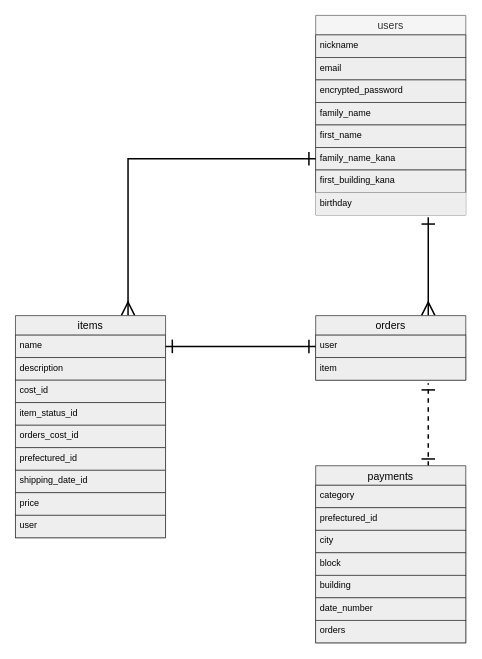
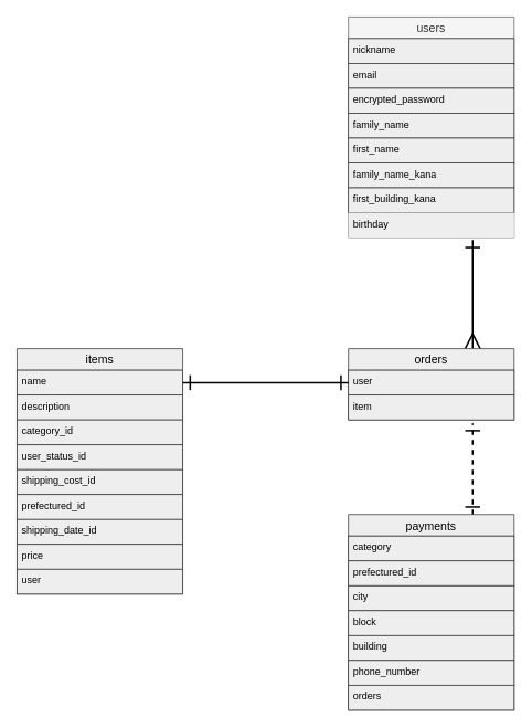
  <mxCell id="0" />
  <mxCell id="1" parent="0" />
  <mxCell id="2" value="users" style="swimlane;fontStyle=0;childLayout=stackLayout;horizontal=1;startSize=26;horizontalStack=0;resizeParent=1;resizeParentMax=0;resizeLast=0;collapsible=1;marginBottom=0;align=center;fontSize=14;fillColor=#f5f5f5;fontColor=#333333;strokeColor=#666666;rounded=0;swimlaneLine=1;swimlaneFillColor=default;gradientColor=none;" parent="1" vertex="1"><mxGeometry x="420" y="20" width="200" height="266" as="geometry" /></mxCell>
  <mxCell id="3" value="nickname" style="text;strokeColor=#36393d;fillColor=#eeeeee;spacingLeft=4;spacingRight=4;overflow=hidden;rotatable=0;points=[[0,0.5],[1,0.5]];portConstraint=eastwest;fontSize=12;fontColor=#000000;" parent="2" vertex="1"><mxGeometry y="26" width="200" height="30" as="geometry" /></mxCell>
  <mxCell id="4" value="email" style="text;strokeColor=#36393d;fillColor=#eeeeee;spacingLeft=4;spacingRight=4;overflow=hidden;rotatable=0;points=[[0,0.5],[1,0.5]];portConstraint=eastwest;fontSize=12;fontColor=#000000;" parent="2" vertex="1"><mxGeometry y="56" width="200" height="30" as="geometry" /></mxCell>
  <mxCell id="5" value="encrypted_password" style="text;strokeColor=#36393d;fillColor=#eeeeee;spacingLeft=4;spacingRight=4;overflow=hidden;rotatable=0;points=[[0,0.5],[1,0.5]];portConstraint=eastwest;fontSize=12;fontColor=#000000;" parent="2" vertex="1"><mxGeometry y="86" width="200" height="30" as="geometry" /></mxCell>
  <mxCell id="6" value="family_name" style="text;strokeColor=#36393d;fillColor=#eeeeee;spacingLeft=4;spacingRight=4;overflow=hidden;rotatable=0;points=[[0,0.5],[1,0.5]];portConstraint=eastwest;fontSize=12;fontColor=#000000;" vertex="1" parent="2"><mxGeometry y="116" width="200" height="30" as="geometry" /></mxCell>
  <mxCell id="7" value="first_name" style="text;strokeColor=#36393d;fillColor=#eeeeee;spacingLeft=4;spacingRight=4;overflow=hidden;rotatable=0;points=[[0,0.5],[1,0.5]];portConstraint=eastwest;fontSize=12;fontColor=#000000;" vertex="1" parent="2"><mxGeometry y="146" width="200" height="30" as="geometry" /></mxCell>
  <mxCell id="8" value="family_name_kana" style="text;strokeColor=#36393d;fillColor=#eeeeee;spacingLeft=4;spacingRight=4;overflow=hidden;rotatable=0;points=[[0,0.5],[1,0.5]];portConstraint=eastwest;fontSize=12;fontColor=#000000;" vertex="1" parent="2"><mxGeometry y="176" width="200" height="30" as="geometry" /></mxCell>
  <mxCell id="9" value="first_building_kana" style="text;strokeColor=#36393d;fillColor=#eeeeee;spacingLeft=4;spacingRight=4;overflow=hidden;rotatable=0;points=[[0,0.5],[1,0.5]];portConstraint=eastwest;fontSize=12;fontColor=#000000;" vertex="1" parent="2"><mxGeometry y="206" width="200" height="30" as="geometry" /></mxCell>
  <mxCell id="10" value="birthday" style="text;strokeColor=none;fillColor=#eeeeee;spacingLeft=4;spacingRight=4;overflow=hidden;rotatable=0;points=[[0,0.5],[1,0.5]];portConstraint=eastwest;fontSize=12;fontColor=#000000;" vertex="1" parent="2"><mxGeometry y="236" width="200" height="30" as="geometry" /></mxCell>
  <mxCell id="11" style="edgeStyle=none;html=1;exitX=0.75;exitY=0;exitDx=0;exitDy=0;entryX=0.75;entryY=1.1;entryDx=0;entryDy=0;entryPerimeter=0;endArrow=ERone;endFill=0;startArrow=ERmany;startFill=0;strokeWidth=2;jumpSize=6;endSize=15;startSize=15;fontColor=#000000;labelBorderColor=default;strokeColor=#000000;" edge="1" parent="1" source="12" target="10"><mxGeometry relative="1" as="geometry" /></mxCell>
  <mxCell id="12" value="orders" style="swimlane;fontStyle=0;childLayout=stackLayout;horizontal=1;startSize=26;horizontalStack=0;resizeParent=1;resizeParentMax=0;resizeLast=0;collapsible=1;marginBottom=0;align=center;fontSize=14;fillColor=#eeeeee;strokeColor=#36393d;fontColor=#000000;" vertex="1" parent="1"><mxGeometry x="420" y="420" width="200" height="86" as="geometry" /></mxCell>
  <mxCell id="13" value="user" style="text;strokeColor=#36393d;fillColor=#eeeeee;spacingLeft=4;spacingRight=4;overflow=hidden;rotatable=0;points=[[0,0.5],[1,0.5]];portConstraint=eastwest;fontSize=12;fontColor=#000000;" vertex="1" parent="12"><mxGeometry y="26" width="200" height="30" as="geometry" /></mxCell>
  <mxCell id="14" value="item" style="text;strokeColor=#36393d;fillColor=#eeeeee;spacingLeft=4;spacingRight=4;overflow=hidden;rotatable=0;points=[[0,0.5],[1,0.5]];portConstraint=eastwest;fontSize=12;fontColor=#000000;" vertex="1" parent="12"><mxGeometry y="56" width="200" height="30" as="geometry" /></mxCell>
  <mxCell id="15" style="edgeStyle=none;jumpSize=6;html=1;exitX=0.75;exitY=0;exitDx=0;exitDy=0;entryX=0.75;entryY=1.133;entryDx=0;entryDy=0;entryPerimeter=0;strokeWidth=2;startArrow=ERone;startFill=0;endArrow=ERone;endFill=0;startSize=15;endSize=15;strokeColor=#000000;dashed=1;" edge="1" parent="1" source="16" target="14"><mxGeometry relative="1" as="geometry" /></mxCell>
  <mxCell id="16" value="payments" style="swimlane;fontStyle=0;childLayout=stackLayout;horizontal=1;startSize=26;horizontalStack=0;resizeParent=1;resizeParentMax=0;resizeLast=0;collapsible=1;marginBottom=0;align=center;fontSize=14;strokeColor=#36393d;fillColor=#eeeeee;fontColor=#000000;" vertex="1" parent="1"><mxGeometry x="420" y="620" width="200" height="236" as="geometry" /></mxCell>
  <mxCell id="17" value="category" style="text;strokeColor=#36393d;fillColor=#eeeeee;spacingLeft=4;spacingRight=4;overflow=hidden;rotatable=0;points=[[0,0.5],[1,0.5]];portConstraint=eastwest;fontSize=12;fontColor=#000000;" vertex="1" parent="16"><mxGeometry y="26" width="200" height="30" as="geometry" /></mxCell>
  <mxCell id="18" value="prefectured_id" style="text;strokeColor=#36393d;fillColor=#eeeeee;spacingLeft=4;spacingRight=4;overflow=hidden;rotatable=0;points=[[0,0.5],[1,0.5]];portConstraint=eastwest;fontSize=12;fontColor=#000000;" vertex="1" parent="16"><mxGeometry y="56" width="200" height="30" as="geometry" /></mxCell>
  <mxCell id="19" value="city" style="text;strokeColor=#36393d;fillColor=#eeeeee;spacingLeft=4;spacingRight=4;overflow=hidden;rotatable=0;points=[[0,0.5],[1,0.5]];portConstraint=eastwest;fontSize=12;fontColor=#000000;" vertex="1" parent="16"><mxGeometry y="86" width="200" height="30" as="geometry" /></mxCell>
  <mxCell id="20" value="block" style="text;strokeColor=#36393d;fillColor=#eeeeee;spacingLeft=4;spacingRight=4;overflow=hidden;rotatable=0;points=[[0,0.5],[1,0.5]];portConstraint=eastwest;fontSize=12;fontColor=#000000;" vertex="1" parent="16"><mxGeometry y="116" width="200" height="30" as="geometry" /></mxCell>
  <mxCell id="21" value="building" style="text;strokeColor=#36393d;fillColor=#eeeeee;spacingLeft=4;spacingRight=4;overflow=hidden;rotatable=0;points=[[0,0.5],[1,0.5]];portConstraint=eastwest;fontSize=12;fontColor=#000000;" vertex="1" parent="16"><mxGeometry y="146" width="200" height="30" as="geometry" /></mxCell>
- <mxCell id="22" value="date_number" style="text;strokeColor=#36393d;fillColor=#eeeeee;spacingLeft=4;spacingRight=4;overflow=hidden;rotatable=0;points=[[0,0.5],[1,0.5]];portConstraint=eastwest;fontSize=12;fontColor=#000000;" vertex="1" parent="16"><mxGeometry y="176" width="200" height="30" as="geometry" /></mxCell>
+ <mxCell id="22" value="phone_number" style="text;strokeColor=#36393d;fillColor=#eeeeee;spacingLeft=4;spacingRight=4;overflow=hidden;rotatable=0;points=[[0,0.5],[1,0.5]];portConstraint=eastwest;fontSize=12;fontColor=#000000;" vertex="1" parent="16"><mxGeometry y="176" width="200" height="30" as="geometry" /></mxCell>
  <mxCell id="23" value="orders" style="text;strokeColor=#36393d;fillColor=#eeeeee;spacingLeft=4;spacingRight=4;overflow=hidden;rotatable=0;points=[[0,0.5],[1,0.5]];portConstraint=eastwest;fontSize=12;fontColor=#000000;" vertex="1" parent="16"><mxGeometry y="206" width="200" height="30" as="geometry" /></mxCell>
- <mxCell id="24" style="edgeStyle=orthogonalEdgeStyle;jumpSize=6;html=1;exitX=0.75;exitY=0;exitDx=0;exitDy=0;entryX=0;entryY=0.5;entryDx=0;entryDy=0;strokeWidth=2;startArrow=ERmany;startFill=0;endArrow=ERone;endFill=0;startSize=15;endSize=15;strokeColor=#000000;rounded=0;" edge="1" parent="1" source="25" target="8"><mxGeometry relative="1" as="geometry" /></mxCell>
  <mxCell id="25" value="items" style="swimlane;fontStyle=0;childLayout=stackLayout;horizontal=1;startSize=26;horizontalStack=0;resizeParent=1;resizeParentMax=0;resizeLast=0;collapsible=1;marginBottom=0;align=center;fontSize=14;strokeColor=#36393d;fillColor=#eeeeee;fontColor=#000000;" vertex="1" parent="1"><mxGeometry x="20" y="420" width="200" height="296" as="geometry" /></mxCell>
  <mxCell id="26" value="name" style="text;strokeColor=#36393d;fillColor=#eeeeee;spacingLeft=4;spacingRight=4;overflow=hidden;rotatable=0;points=[[0,0.5],[1,0.5]];portConstraint=eastwest;fontSize=12;fontColor=#000000;" vertex="1" parent="25"><mxGeometry y="26" width="200" height="30" as="geometry" /></mxCell>
  <mxCell id="27" value="description" style="text;strokeColor=#36393d;fillColor=#eeeeee;spacingLeft=4;spacingRight=4;overflow=hidden;rotatable=0;points=[[0,0.5],[1,0.5]];portConstraint=eastwest;fontSize=12;fontColor=#000000;" vertex="1" parent="25"><mxGeometry y="56" width="200" height="30" as="geometry" /></mxCell>
- <mxCell id="28" value="cost_id" style="text;strokeColor=#36393d;fillColor=#eeeeee;spacingLeft=4;spacingRight=4;overflow=hidden;rotatable=0;points=[[0,0.5],[1,0.5]];portConstraint=eastwest;fontSize=12;fontColor=#000000;" vertex="1" parent="25"><mxGeometry y="86" width="200" height="30" as="geometry" /></mxCell>
- <mxCell id="29" value="item_status_id" style="text;strokeColor=#36393d;fillColor=#eeeeee;spacingLeft=4;spacingRight=4;overflow=hidden;rotatable=0;points=[[0,0.5],[1,0.5]];portConstraint=eastwest;fontSize=12;fontColor=#000000;" vertex="1" parent="25"><mxGeometry y="116" width="200" height="30" as="geometry" /></mxCell>
- <mxCell id="30" value="orders_cost_id" style="text;strokeColor=#36393d;fillColor=#eeeeee;spacingLeft=4;spacingRight=4;overflow=hidden;rotatable=0;points=[[0,0.5],[1,0.5]];portConstraint=eastwest;fontSize=12;fontColor=#000000;" vertex="1" parent="25"><mxGeometry y="146" width="200" height="30" as="geometry" /></mxCell>
+ <mxCell id="28" value="category_id" style="text;strokeColor=#36393d;fillColor=#eeeeee;spacingLeft=4;spacingRight=4;overflow=hidden;rotatable=0;points=[[0,0.5],[1,0.5]];portConstraint=eastwest;fontSize=12;fontColor=#000000;" vertex="1" parent="25"><mxGeometry y="86" width="200" height="30" as="geometry" /></mxCell>
+ <mxCell id="29" value="user_status_id" style="text;strokeColor=#36393d;fillColor=#eeeeee;spacingLeft=4;spacingRight=4;overflow=hidden;rotatable=0;points=[[0,0.5],[1,0.5]];portConstraint=eastwest;fontSize=12;fontColor=#000000;" vertex="1" parent="25"><mxGeometry y="116" width="200" height="30" as="geometry" /></mxCell>
+ <mxCell id="30" value="shipping_cost_id" style="text;strokeColor=#36393d;fillColor=#eeeeee;spacingLeft=4;spacingRight=4;overflow=hidden;rotatable=0;points=[[0,0.5],[1,0.5]];portConstraint=eastwest;fontSize=12;fontColor=#000000;" vertex="1" parent="25"><mxGeometry y="146" width="200" height="30" as="geometry" /></mxCell>
  <mxCell id="31" value="prefectured_id" style="text;strokeColor=#36393d;fillColor=#eeeeee;spacingLeft=4;spacingRight=4;overflow=hidden;rotatable=0;points=[[0,0.5],[1,0.5]];portConstraint=eastwest;fontSize=12;fontColor=#000000;" vertex="1" parent="25"><mxGeometry y="176" width="200" height="30" as="geometry" /></mxCell>
  <mxCell id="32" value="shipping_date_id" style="text;strokeColor=#36393d;fillColor=#eeeeee;spacingLeft=4;spacingRight=4;overflow=hidden;rotatable=0;points=[[0,0.5],[1,0.5]];portConstraint=eastwest;fontSize=12;fontColor=#000000;" vertex="1" parent="25"><mxGeometry y="206" width="200" height="30" as="geometry" /></mxCell>
  <mxCell id="33" value="price" style="text;strokeColor=#36393d;fillColor=#eeeeee;spacingLeft=4;spacingRight=4;overflow=hidden;rotatable=0;points=[[0,0.5],[1,0.5]];portConstraint=eastwest;fontSize=12;fontColor=#000000;" vertex="1" parent="25"><mxGeometry y="236" width="200" height="30" as="geometry" /></mxCell>
  <mxCell id="34" value="user" style="text;strokeColor=#36393d;fillColor=#eeeeee;spacingLeft=4;spacingRight=4;overflow=hidden;rotatable=0;points=[[0,0.5],[1,0.5]];portConstraint=eastwest;fontSize=12;fontColor=#000000;" vertex="1" parent="25"><mxGeometry y="266" width="200" height="30" as="geometry" /></mxCell>
  <mxCell id="35" style="edgeStyle=none;jumpSize=6;html=1;exitX=1;exitY=0.5;exitDx=0;exitDy=0;entryX=0;entryY=0.5;entryDx=0;entryDy=0;strokeWidth=2;startArrow=ERone;startFill=0;endArrow=ERone;endFill=0;startSize=15;endSize=15;strokeColor=#000000;" edge="1" parent="1" source="26" target="13"><mxGeometry relative="1" as="geometry" /></mxCell>
